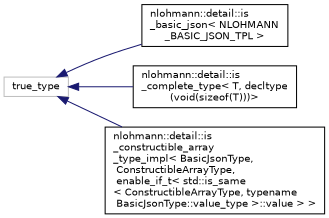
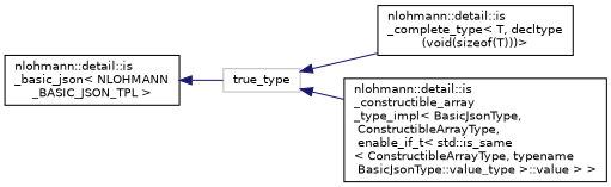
  digraph {
    rankdir=LR
    node [color=black fillcolor=white fontname=Helvetica fontsize=10 shape=record style=filled]
    edge [color=midnightblue dir=back fontname=Helvetica fontsize=10 labelfontname=Helvetica labelfontsize=10 style=solid]
    n1 [color=grey75 height=0.2 label=true_type width=0.4]
    n2 [height=0.2 label="nlohmann::detail::is\l_basic_json\< NLOHMANN\l_BASIC_JSON_TPL \>" width=0.4]
    n3 [height=0.2 label="nlohmann::detail::is\l_complete_type\< T, decltype\l(void(sizeof(T)))\>" width=0.4]
    n4 [height=0.2 label="nlohmann::detail::is\l_constructible_array\l_type_impl\< BasicJsonType,\l ConstructibleArrayType,\l enable_if_t\< std::is_same\l\< ConstructibleArrayType, typename\l BasicJsonType::value_type \>::value \> \>" width=0.4]
-   n1 -> n2
+   n2 -> n1
    n1 -> n3
    n1 -> n4
  }
